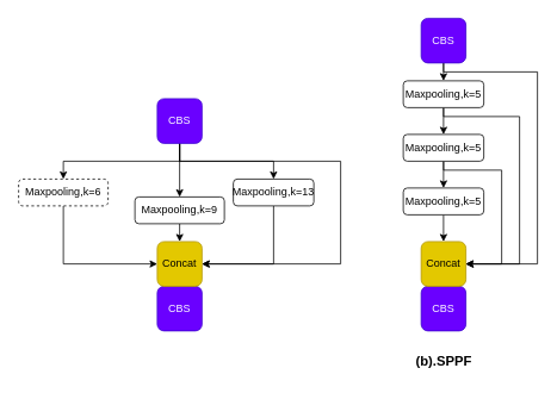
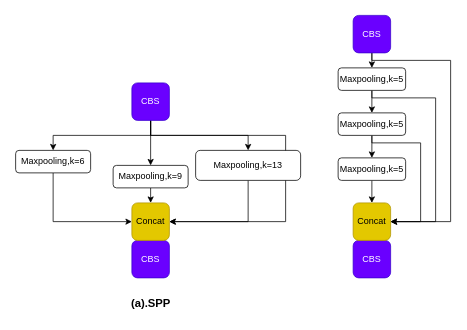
  <mxCell id="0" />
  <mxCell id="1" parent="0" />
  <mxCell id="2" style="edgeStyle=orthogonalEdgeStyle;rounded=0;orthogonalLoop=1;jettySize=auto;html=1;exitX=0.5;exitY=1;exitDx=0;exitDy=0;entryX=0.5;entryY=0;entryDx=0;entryDy=0;" parent="1" source="6" target="10" edge="1"><mxGeometry relative="1" as="geometry" /></mxCell>
  <mxCell id="3" style="edgeStyle=orthogonalEdgeStyle;rounded=0;orthogonalLoop=1;jettySize=auto;html=1;exitX=0.5;exitY=1;exitDx=0;exitDy=0;" parent="1" source="6" target="14" edge="1"><mxGeometry relative="1" as="geometry" /></mxCell>
  <mxCell id="4" style="edgeStyle=orthogonalEdgeStyle;rounded=0;orthogonalLoop=1;jettySize=auto;html=1;exitX=0.5;exitY=1;exitDx=0;exitDy=0;entryX=0.5;entryY=0;entryDx=0;entryDy=0;" parent="1" source="6" target="12" edge="1"><mxGeometry relative="1" as="geometry" /></mxCell>
  <mxCell id="5" style="edgeStyle=orthogonalEdgeStyle;rounded=0;orthogonalLoop=1;jettySize=auto;html=1;exitX=0.5;exitY=1;exitDx=0;exitDy=0;entryX=1;entryY=0.5;entryDx=0;entryDy=0;" parent="1" source="6" target="8" edge="1"><mxGeometry relative="1" as="geometry"><Array as="points"><mxPoint x="200" y="180" /><mxPoint x="380" y="180" /><mxPoint x="380" y="295" /></Array></mxGeometry></mxCell>
  <mxCell id="6" value="CBS" style="rounded=1;whiteSpace=wrap;html=1;fillColor=#6a00ff;strokeColor=#3700CC;fontColor=#ffffff;" parent="1" vertex="1"><mxGeometry x="175" y="110" width="50" height="50" as="geometry" /></mxCell>
  <mxCell id="7" value="CBS" style="rounded=1;whiteSpace=wrap;html=1;fillColor=#6a00ff;strokeColor=#3700CC;fontColor=#ffffff;" parent="1" vertex="1"><mxGeometry x="175" y="320" width="50" height="50" as="geometry" /></mxCell>
  <mxCell id="8" value="Concat" style="rounded=1;whiteSpace=wrap;html=1;fillColor=#e3c800;strokeColor=#B09500;fontColor=#000000;" parent="1" vertex="1"><mxGeometry x="175" y="270" width="50" height="50" as="geometry" /></mxCell>
  <mxCell id="9" style="edgeStyle=orthogonalEdgeStyle;rounded=0;orthogonalLoop=1;jettySize=auto;html=1;exitX=0.5;exitY=1;exitDx=0;exitDy=0;entryX=0;entryY=0.5;entryDx=0;entryDy=0;" parent="1" source="10" target="8" edge="1"><mxGeometry relative="1" as="geometry" /></mxCell>
- <mxCell id="10" value="Maxpooling,k=6" style="rounded=1;whiteSpace=wrap;html=1;dashed=1;" parent="1" vertex="1"><mxGeometry x="20" y="200" width="100" height="30" as="geometry" /></mxCell>
+ <mxCell id="10" value="Maxpooling,k=6" style="rounded=1;whiteSpace=wrap;html=1;" parent="1" vertex="1"><mxGeometry x="20" y="200" width="100" height="30" as="geometry" /></mxCell>
  <mxCell id="11" style="edgeStyle=orthogonalEdgeStyle;rounded=0;orthogonalLoop=1;jettySize=auto;html=1;exitX=0.5;exitY=1;exitDx=0;exitDy=0;entryX=0.5;entryY=0;entryDx=0;entryDy=0;" parent="1" source="12" target="8" edge="1"><mxGeometry relative="1" as="geometry" /></mxCell>
  <mxCell id="12" value="Maxpooling,k=9" style="rounded=1;whiteSpace=wrap;html=1;" parent="1" vertex="1"><mxGeometry x="150" y="220" width="100" height="30" as="geometry" /></mxCell>
  <mxCell id="13" style="edgeStyle=orthogonalEdgeStyle;rounded=0;orthogonalLoop=1;jettySize=auto;html=1;exitX=0.5;exitY=1;exitDx=0;exitDy=0;entryX=1;entryY=0.5;entryDx=0;entryDy=0;" parent="1" source="14" target="8" edge="1"><mxGeometry relative="1" as="geometry" /></mxCell>
- <mxCell id="14" value="Maxpooling,k=13" style="rounded=1;whiteSpace=wrap;html=1;" parent="1" vertex="1"><mxGeometry x="260" y="200" width="90" height="30" as="geometry" /></mxCell>
+ <mxCell id="14" value="Maxpooling,k=13" style="rounded=1;whiteSpace=wrap;html=1;" parent="1" vertex="1"><mxGeometry x="260" y="200" width="140" height="40" as="geometry" /></mxCell>
  <mxCell id="15" style="edgeStyle=orthogonalEdgeStyle;rounded=0;orthogonalLoop=1;jettySize=auto;html=1;exitX=0.5;exitY=1;exitDx=0;exitDy=0;entryX=0.5;entryY=0;entryDx=0;entryDy=0;" edge="1" parent="1" source="17" target="20"><mxGeometry relative="1" as="geometry" /></mxCell>
  <mxCell id="16" style="edgeStyle=orthogonalEdgeStyle;rounded=0;orthogonalLoop=1;jettySize=auto;html=1;exitX=0.5;exitY=1;exitDx=0;exitDy=0;entryX=1;entryY=0.5;entryDx=0;entryDy=0;" edge="1" parent="1" source="17" target="27"><mxGeometry relative="1" as="geometry"><mxPoint x="550" y="270" as="targetPoint" /><Array as="points"><mxPoint x="495" y="130" /><mxPoint x="580" y="130" /><mxPoint x="580" y="295" /></Array></mxGeometry></mxCell>
  <mxCell id="17" value="Maxpooling,k=5" style="rounded=1;whiteSpace=wrap;html=1;" vertex="1" parent="1"><mxGeometry x="450" y="90" width="90" height="30" as="geometry" /></mxCell>
  <mxCell id="18" style="edgeStyle=orthogonalEdgeStyle;rounded=0;orthogonalLoop=1;jettySize=auto;html=1;exitX=0.5;exitY=1;exitDx=0;exitDy=0;entryX=0.5;entryY=0;entryDx=0;entryDy=0;" edge="1" parent="1" source="20" target="22"><mxGeometry relative="1" as="geometry" /></mxCell>
  <mxCell id="19" style="edgeStyle=orthogonalEdgeStyle;rounded=0;orthogonalLoop=1;jettySize=auto;html=1;exitX=0.5;exitY=1;exitDx=0;exitDy=0;entryX=1;entryY=0.5;entryDx=0;entryDy=0;" edge="1" parent="1" source="20" target="27"><mxGeometry relative="1" as="geometry"><Array as="points"><mxPoint x="495" y="190" /><mxPoint x="560" y="190" /><mxPoint x="560" y="295" /></Array></mxGeometry></mxCell>
  <mxCell id="20" value="Maxpooling,k=5" style="rounded=1;whiteSpace=wrap;html=1;" vertex="1" parent="1"><mxGeometry x="450" y="150" width="90" height="30" as="geometry" /></mxCell>
  <mxCell id="21" style="edgeStyle=orthogonalEdgeStyle;rounded=0;orthogonalLoop=1;jettySize=auto;html=1;exitX=0.5;exitY=1;exitDx=0;exitDy=0;entryX=0.5;entryY=0;entryDx=0;entryDy=0;" edge="1" parent="1" source="22" target="27"><mxGeometry relative="1" as="geometry" /></mxCell>
  <mxCell id="22" value="Maxpooling,k=5" style="rounded=1;whiteSpace=wrap;html=1;" vertex="1" parent="1"><mxGeometry x="450" y="210" width="90" height="30" as="geometry" /></mxCell>
  <mxCell id="23" style="edgeStyle=orthogonalEdgeStyle;rounded=0;orthogonalLoop=1;jettySize=auto;html=1;exitX=0.5;exitY=1;exitDx=0;exitDy=0;entryX=0.5;entryY=0;entryDx=0;entryDy=0;" edge="1" parent="1" source="25" target="17"><mxGeometry relative="1" as="geometry" /></mxCell>
  <mxCell id="24" style="edgeStyle=orthogonalEdgeStyle;rounded=0;orthogonalLoop=1;jettySize=auto;html=1;exitX=0.5;exitY=1;exitDx=0;exitDy=0;entryX=1;entryY=0.5;entryDx=0;entryDy=0;" edge="1" parent="1" source="25" target="27"><mxGeometry relative="1" as="geometry"><Array as="points"><mxPoint x="495" y="80" /><mxPoint x="600" y="80" /><mxPoint x="600" y="295" /></Array></mxGeometry></mxCell>
  <mxCell id="25" value="CBS" style="rounded=1;whiteSpace=wrap;html=1;fillColor=#6a00ff;strokeColor=#3700CC;fontColor=#ffffff;" vertex="1" parent="1"><mxGeometry x="470" y="20" width="50" height="50" as="geometry" /></mxCell>
  <mxCell id="26" value="CBS" style="rounded=1;whiteSpace=wrap;html=1;fillColor=#6a00ff;strokeColor=#3700CC;fontColor=#ffffff;" vertex="1" parent="1"><mxGeometry x="470" y="320" width="50" height="50" as="geometry" /></mxCell>
  <mxCell id="27" value="Concat" style="rounded=1;whiteSpace=wrap;html=1;fillColor=#e3c800;strokeColor=#B09500;fontColor=#000000;" vertex="1" parent="1"><mxGeometry x="470" y="270" width="50" height="50" as="geometry" /></mxCell>
- <mxCell id="29" value="&lt;b&gt;&lt;font style=&quot;font-size: 15px;&quot;&gt;(b).SPPF&lt;/font&gt;&lt;/b&gt;" style="text;html=1;align=center;verticalAlign=middle;resizable=0;points=[];autosize=1;strokeColor=none;fillColor=none;" vertex="1" parent="1"><mxGeometry x="450" y="388" width="90" height="30" as="geometry" /></mxCell>
+ <mxCell id="28" value="&lt;b&gt;&lt;font style=&quot;font-size: 15px;&quot;&gt;(a).SPP&lt;/font&gt;&lt;/b&gt;" style="text;html=1;align=center;verticalAlign=middle;resizable=0;points=[];autosize=1;strokeColor=none;fillColor=none;" vertex="1" parent="1"><mxGeometry x="160" y="388" width="80" height="30" as="geometry" /></mxCell>
